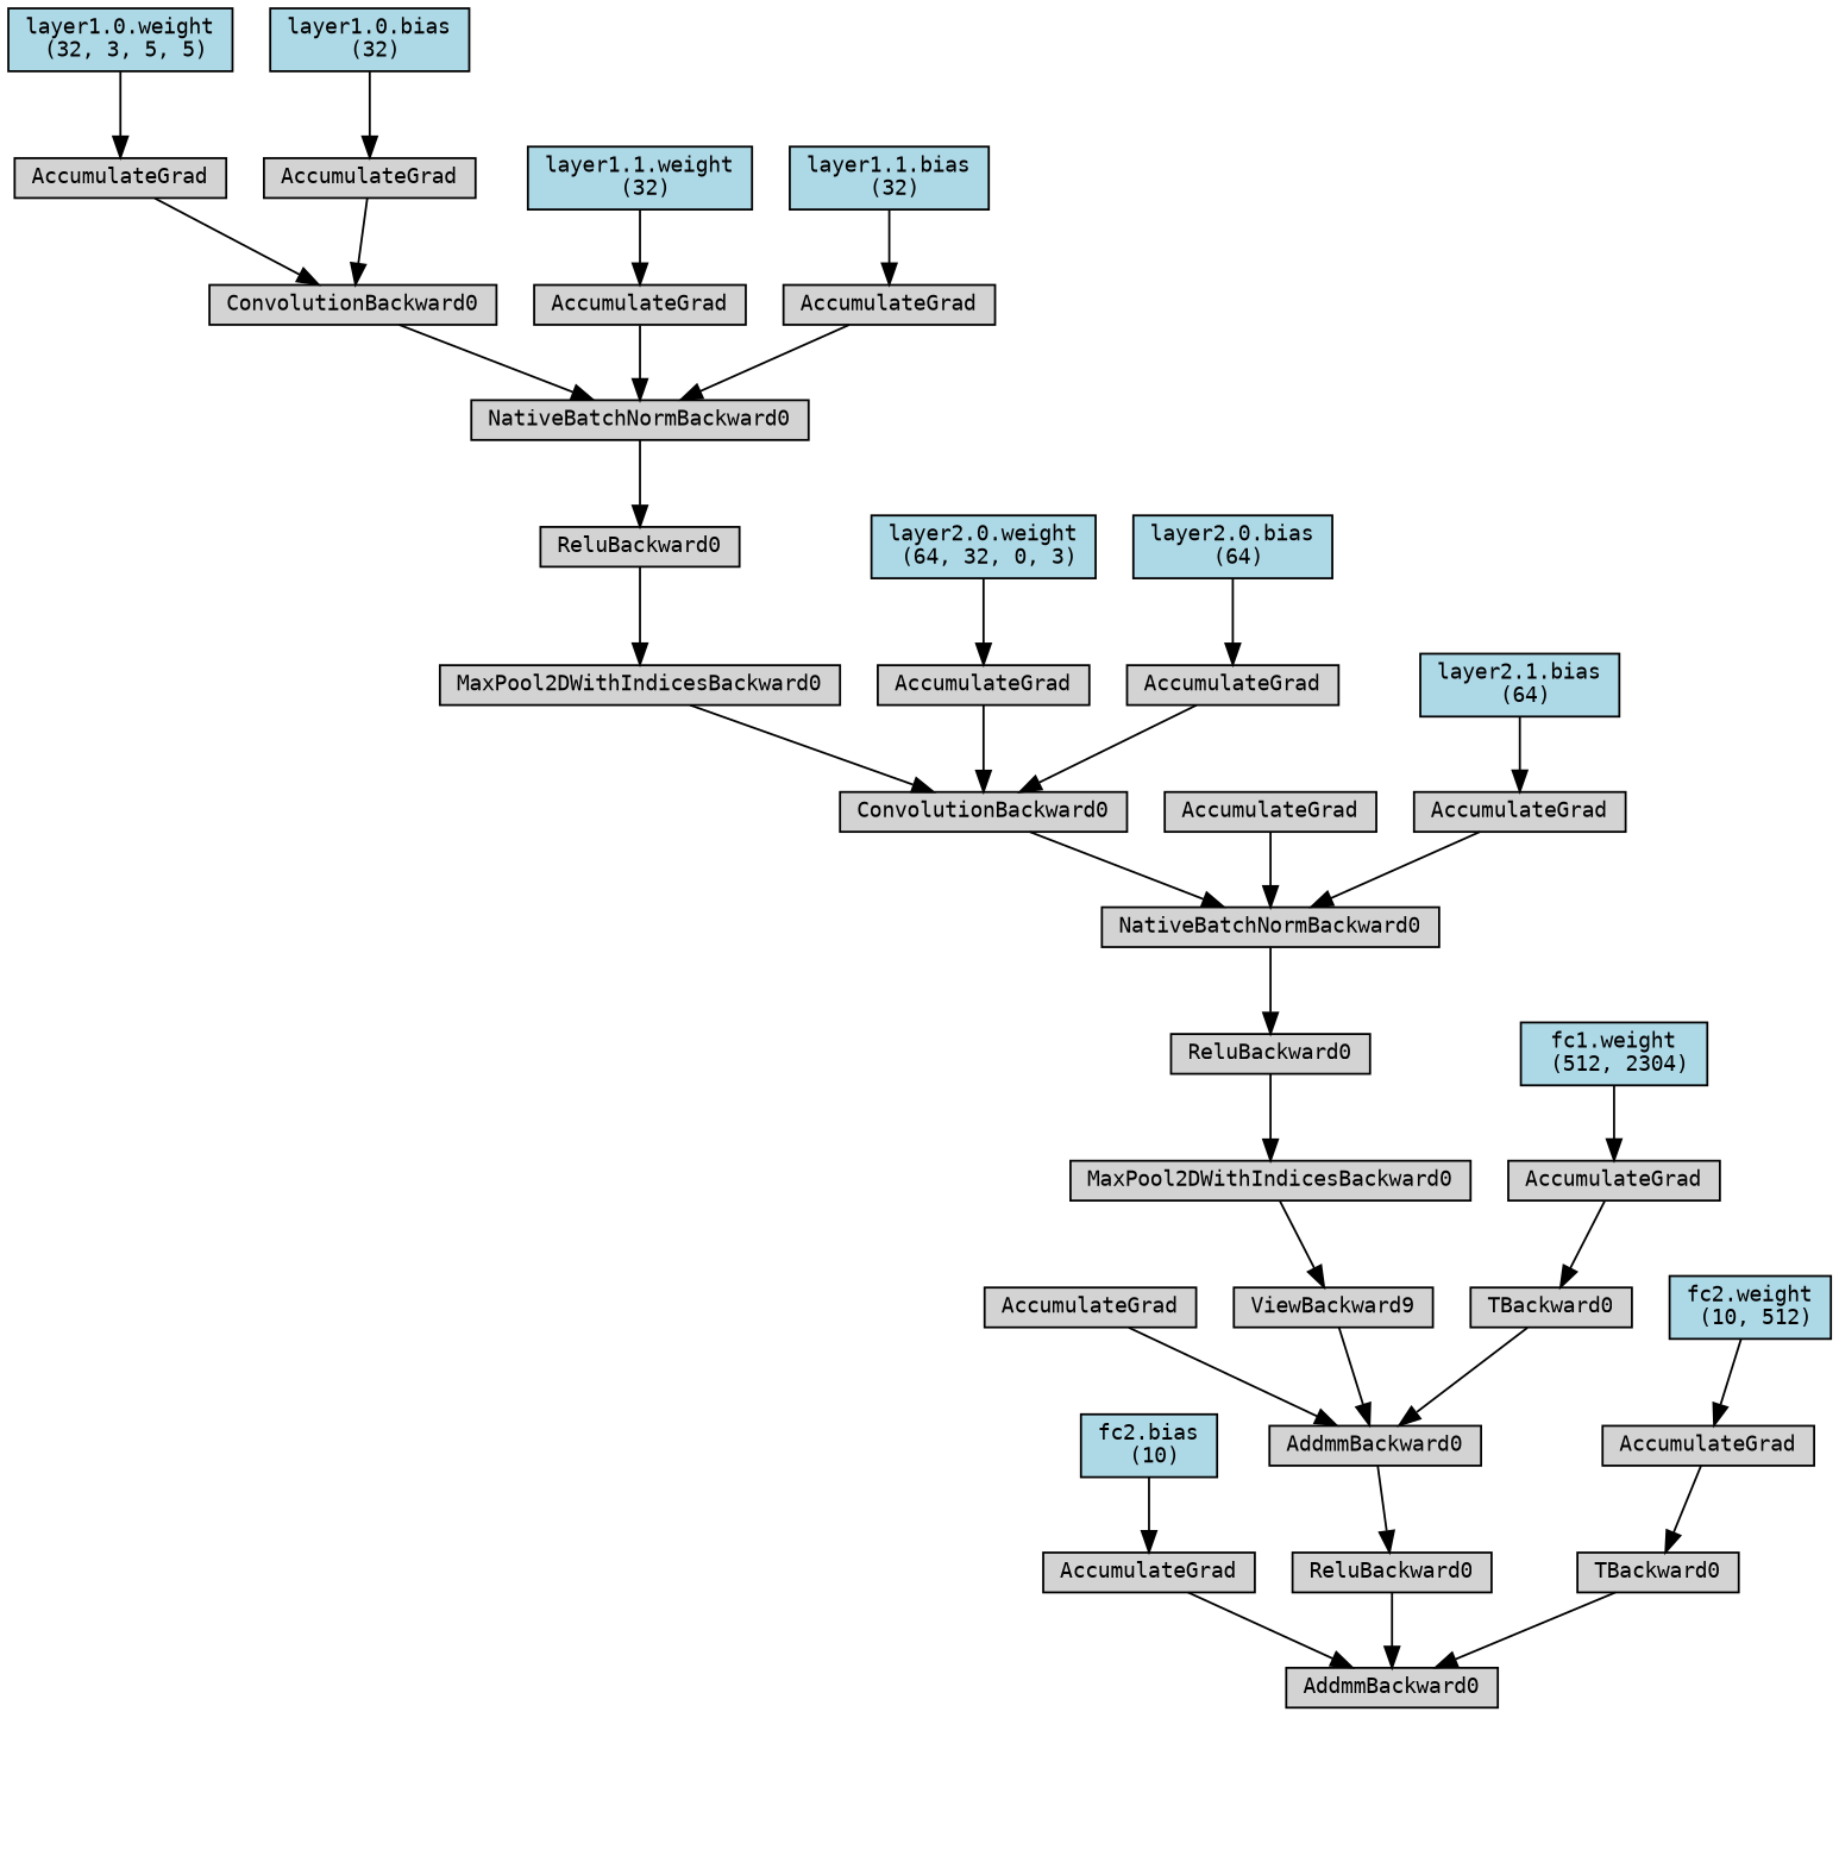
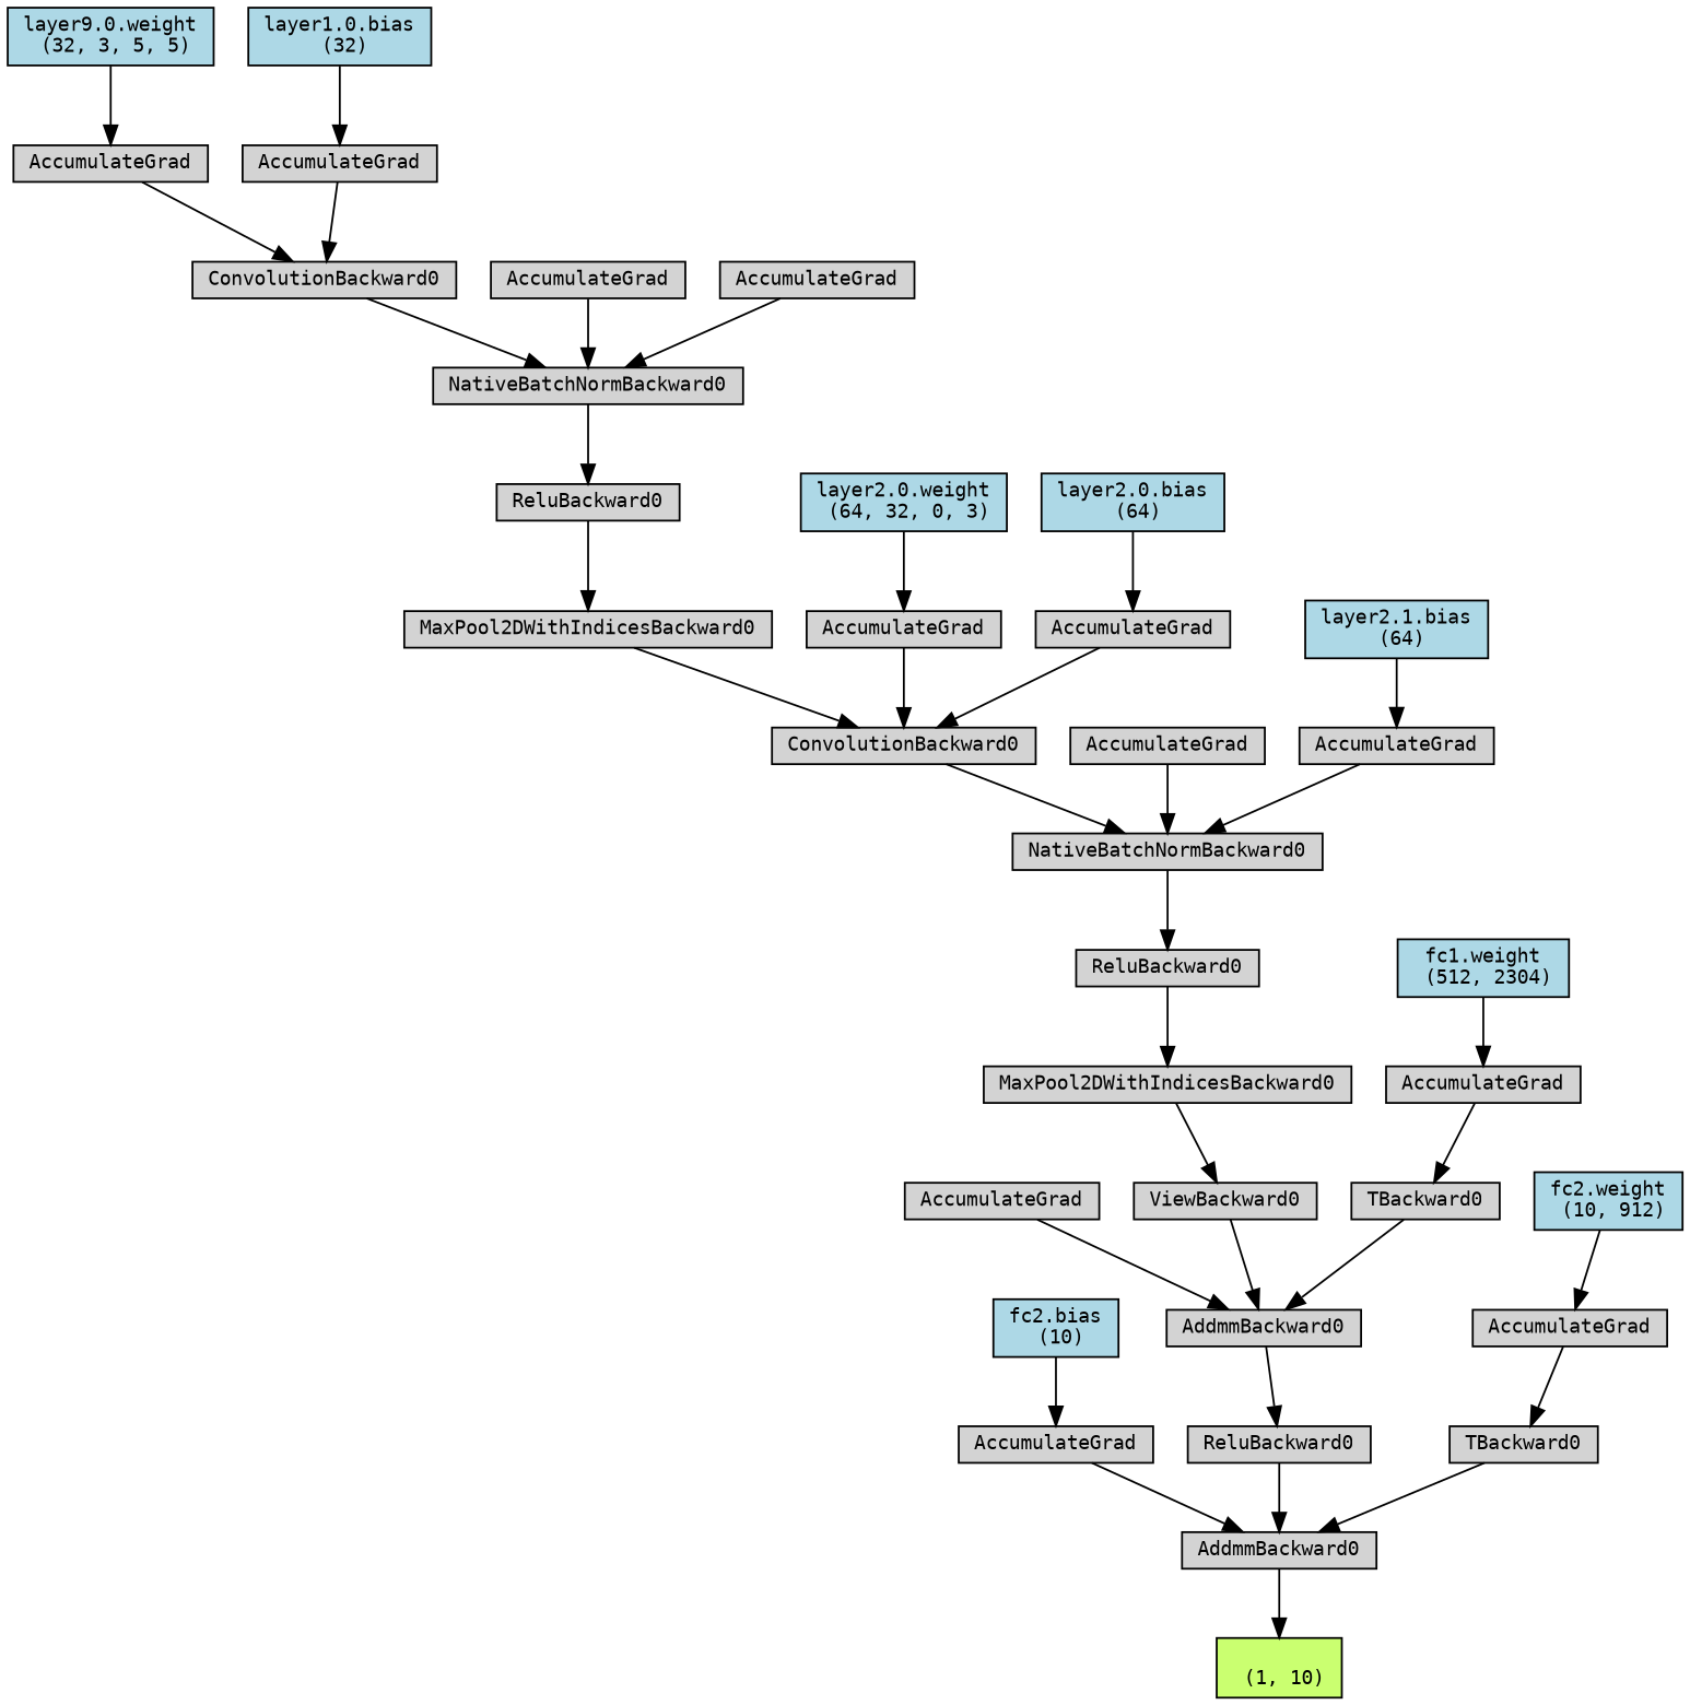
  digraph {
    node [align=left fontname=monospace fontsize=10 ranksep=0.1 shape=box style=filled]
+   n1 [fillcolor=darkolivegreen1 height=0.2 label="\n (1, 10)"]
    n2 [height=0.2 label=AddmmBackward0]
    n3 [height=0.2 label=AccumulateGrad]
    n4 [fillcolor=lightblue height=0.2 label="fc2.bias\n (10)"]
    n5 [height=0.2 label=ReluBackward0]
    n6 [height=0.2 label=AddmmBackward0]
    n7 [height=0.2 label=AccumulateGrad]
-   n8 [height=0.2 label=ViewBackward9]
+   n8 [height=0.2 label=ViewBackward0]
    n9 [height=0.2 label=MaxPool2DWithIndicesBackward0]
    n10 [height=0.2 label=ReluBackward0]
    n11 [height=0.2 label=NativeBatchNormBackward0]
    n12 [height=0.2 label=ConvolutionBackward0]
    n13 [height=0.2 label=MaxPool2DWithIndicesBackward0]
    n14 [height=0.2 label=ReluBackward0]
    n15 [height=0.2 label=NativeBatchNormBackward0]
    n16 [height=0.2 label=ConvolutionBackward0]
    n17 [height=0.2 label=AccumulateGrad]
-   n18 [fillcolor=lightblue height=0.2 label="layer1.0.weight\n (32, 3, 5, 5)"]
+   n18 [fillcolor=lightblue height=0.2 label="layer9.0.weight\n (32, 3, 5, 5)"]
    n19 [height=0.2 label=AccumulateGrad]
    n20 [fillcolor=lightblue height=0.2 label="layer1.0.bias\n (32)"]
    n21 [height=0.2 label=AccumulateGrad]
-   n22 [fillcolor=lightblue height=0.2 label="layer1.1.weight\n (32)"]
    n23 [height=0.2 label=AccumulateGrad]
-   n24 [fillcolor=lightblue height=0.2 label="layer1.1.bias\n (32)"]
    n25 [height=0.2 label=AccumulateGrad]
    n26 [fillcolor=lightblue height=0.2 label="layer2.0.weight\n (64, 32, 0, 3)"]
    n27 [height=0.2 label=AccumulateGrad]
    n28 [fillcolor=lightblue height=0.2 label="layer2.0.bias\n (64)"]
    n29 [height=0.2 label=AccumulateGrad]
    n30 [height=0.2 label=AccumulateGrad]
    n31 [fillcolor=lightblue height=0.2 label="layer2.1.bias\n (64)"]
    n32 [height=0.2 label=TBackward0]
    n33 [height=0.2 label=AccumulateGrad]
    n34 [fillcolor=lightblue height=0.2 label="fc1.weight\n (512, 2304)"]
    n35 [height=0.2 label=TBackward0]
    n36 [height=0.2 label=AccumulateGrad]
-   n37 [fillcolor=lightblue height=0.2 label="fc2.weight\n (10, 512)"]
+   n37 [fillcolor=lightblue height=0.2 label="fc2.weight\n (10, 912)"]
+   n2 -> n1
    n3 -> n2
    n4 -> n3
    n5 -> n2
    n6 -> n5
    n7 -> n6
    n8 -> n6
    n9 -> n8
    n10 -> n9
    n11 -> n10
    n12 -> n11
    n13 -> n12
    n14 -> n13
    n15 -> n14
    n16 -> n15
    n17 -> n16
    n18 -> n17
    n19 -> n16
    n20 -> n19
    n21 -> n15
-   n22 -> n21
    n23 -> n15
-   n24 -> n23
    n25 -> n12
    n26 -> n25
    n27 -> n12
    n28 -> n27
    n29 -> n11
    n30 -> n11
    n31 -> n30
    n32 -> n6
    n33 -> n32
    n34 -> n33
    n35 -> n2
    n36 -> n35
    n37 -> n36
  }
